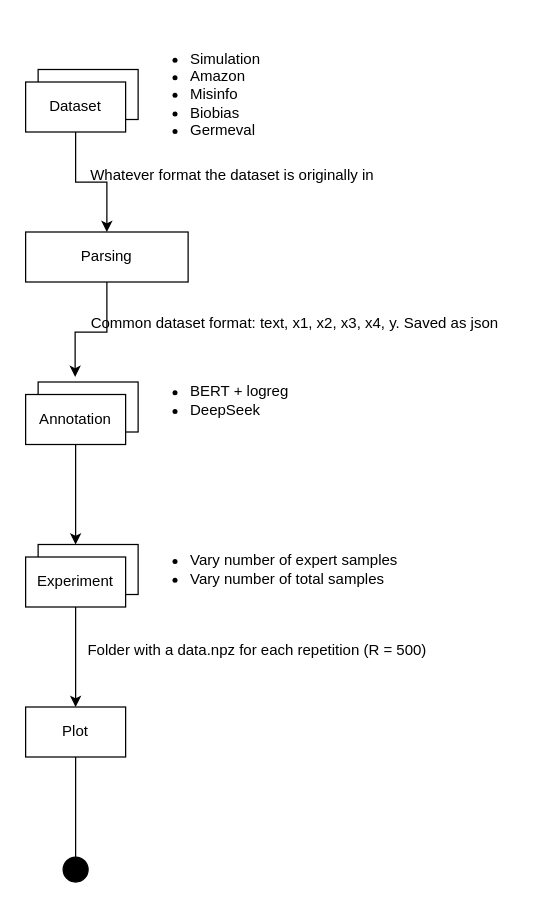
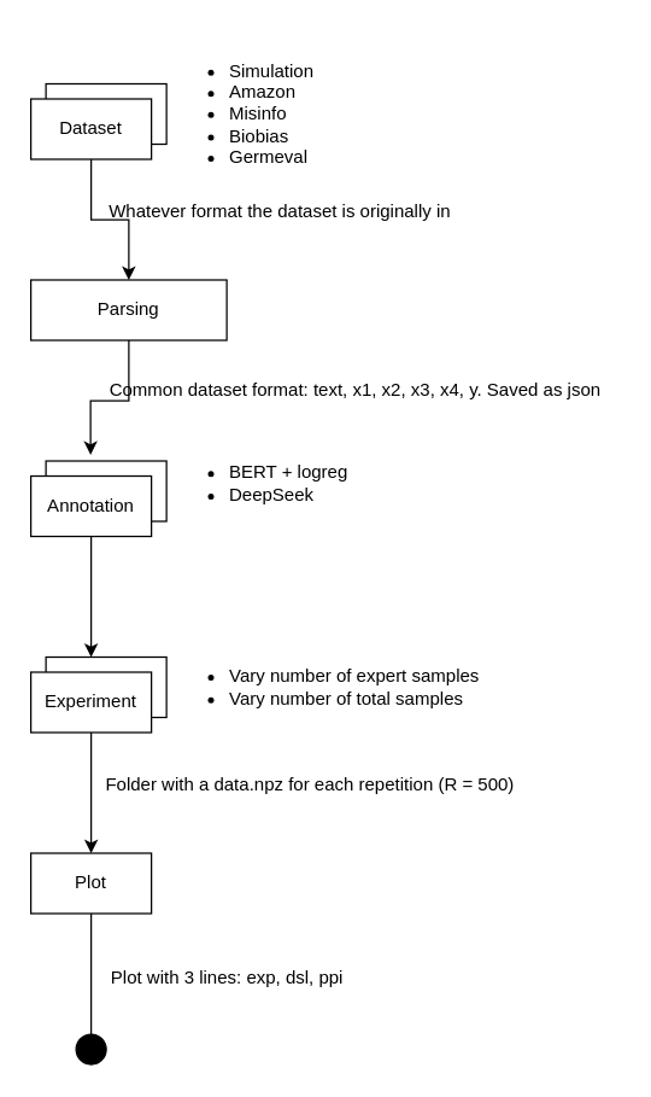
  <mxCell id="0" />
  <mxCell id="1" parent="0" />
  <mxCell id="2" value="Annotation" style="rounded=0;whiteSpace=wrap;html=1;" vertex="1" parent="1"><mxGeometry x="30" y="305" width="80" height="40" as="geometry" /></mxCell>
  <mxCell id="3" value="Experiment" style="rounded=0;whiteSpace=wrap;html=1;" vertex="1" parent="1"><mxGeometry x="30" y="435" width="80" height="40" as="geometry" /></mxCell>
  <mxCell id="4" value="Dataset" style="rounded=0;whiteSpace=wrap;html=1;shadow=0;" vertex="1" parent="1"><mxGeometry x="30" y="55" width="80" height="40" as="geometry" /></mxCell>
  <mxCell id="5" value="" style="edgeStyle=orthogonalEdgeStyle;rounded=0;orthogonalLoop=1;jettySize=auto;html=1;" edge="1" parent="1" source="6" target="7"><mxGeometry relative="1" as="geometry" /></mxCell>
  <mxCell id="6" value="Dataset" style="rounded=0;whiteSpace=wrap;html=1;" vertex="1" parent="1"><mxGeometry x="20" y="65" width="80" height="40" as="geometry" /></mxCell>
  <mxCell id="7" value="Parsing" style="rounded=0;whiteSpace=wrap;html=1;" vertex="1" parent="1"><mxGeometry x="20" y="185" width="130" height="40" as="geometry" /></mxCell>
  <mxCell id="8" value="Annotation" style="rounded=0;whiteSpace=wrap;html=1;" vertex="1" parent="1"><mxGeometry x="20" y="315" width="80" height="40" as="geometry" /></mxCell>
  <mxCell id="9" value="" style="edgeStyle=orthogonalEdgeStyle;rounded=0;orthogonalLoop=1;jettySize=auto;html=1;" edge="1" parent="1" source="10" target="12"><mxGeometry relative="1" as="geometry" /></mxCell>
  <mxCell id="10" value="Experiment" style="rounded=0;whiteSpace=wrap;html=1;" vertex="1" parent="1"><mxGeometry x="20" y="445" width="80" height="40" as="geometry" /></mxCell>
  <mxCell id="11" value="" style="edgeStyle=orthogonalEdgeStyle;rounded=0;orthogonalLoop=1;jettySize=auto;html=1;strokeColor=default;endArrow=none;startFill=0;" edge="1" parent="1" source="12" target="21"><mxGeometry relative="1" as="geometry" /></mxCell>
  <mxCell id="12" value="Plot" style="rounded=0;whiteSpace=wrap;html=1;" vertex="1" parent="1"><mxGeometry x="20" y="565" width="80" height="40" as="geometry" /></mxCell>
  <mxCell id="13" value="Whatever format the dataset is originally in" style="text;html=1;align=center;verticalAlign=middle;resizable=0;points=[];autosize=1;strokeColor=none;fillColor=none;" vertex="1" parent="1"><mxGeometry x="60" y="125" width="250" height="30" as="geometry" /></mxCell>
  <mxCell id="14" value="Common dataset format: text, x1, x2, x3, x4, y. Saved as json" style="text;html=1;align=center;verticalAlign=middle;resizable=0;points=[];autosize=1;strokeColor=none;fillColor=none;" vertex="1" parent="1"><mxGeometry x="60" y="243" width="350" height="30" as="geometry" /></mxCell>
  <mxCell id="15" value="Folder with a data.npz for each repetition (R = 500)" style="text;html=1;align=center;verticalAlign=middle;resizable=0;points=[];autosize=1;strokeColor=none;fillColor=none;" vertex="1" parent="1"><mxGeometry x="60" y="505" width="290" height="30" as="geometry" /></mxCell>
  <mxCell id="16" value="&lt;ul&gt;&lt;li&gt;&lt;span style=&quot;background-color: transparent; color: light-dark(rgb(0, 0, 0), rgb(255, 255, 255));&quot;&gt;Simulation&lt;/span&gt;&lt;/li&gt;&lt;li&gt;&lt;span style=&quot;background-color: transparent; color: light-dark(rgb(0, 0, 0), rgb(255, 255, 255));&quot;&gt;Amazon&lt;/span&gt;&lt;/li&gt;&lt;li&gt;&lt;span style=&quot;background-color: transparent; color: light-dark(rgb(0, 0, 0), rgb(255, 255, 255));&quot;&gt;Misinfo&lt;/span&gt;&lt;/li&gt;&lt;li&gt;&lt;span style=&quot;background-color: transparent; color: light-dark(rgb(0, 0, 0), rgb(255, 255, 255));&quot;&gt;Biobias&lt;/span&gt;&lt;/li&gt;&lt;li&gt;&lt;span style=&quot;background-color: transparent; color: light-dark(rgb(0, 0, 0), rgb(255, 255, 255));&quot;&gt;Germeval&lt;/span&gt;&lt;/li&gt;&lt;/ul&gt;" style="text;html=1;align=left;verticalAlign=middle;resizable=0;points=[];autosize=1;strokeColor=none;fillColor=none;" vertex="1" parent="1"><mxGeometry x="110" y="20" width="120" height="110" as="geometry" /></mxCell>
  <mxCell id="17" style="edgeStyle=orthogonalEdgeStyle;rounded=0;orthogonalLoop=1;jettySize=auto;html=1;exitX=0.5;exitY=1;exitDx=0;exitDy=0;entryX=0.375;entryY=0;entryDx=0;entryDy=0;entryPerimeter=0;" edge="1" parent="1" source="8" target="3"><mxGeometry relative="1" as="geometry" /></mxCell>
  <mxCell id="18" value="&lt;ul&gt;&lt;li&gt;Vary number of expert samples&lt;/li&gt;&lt;li&gt;Vary number of total samples&lt;/li&gt;&lt;/ul&gt;" style="text;html=1;align=left;verticalAlign=middle;resizable=0;points=[];autosize=1;strokeColor=none;fillColor=none;" vertex="1" parent="1"><mxGeometry x="110" y="420" width="230" height="70" as="geometry" /></mxCell>
  <mxCell id="19" style="edgeStyle=orthogonalEdgeStyle;rounded=0;orthogonalLoop=1;jettySize=auto;html=1;exitX=0.5;exitY=1;exitDx=0;exitDy=0;entryX=0.37;entryY=-0.102;entryDx=0;entryDy=0;entryPerimeter=0;" edge="1" parent="1" source="7" target="2"><mxGeometry relative="1" as="geometry" /></mxCell>
  <mxCell id="20" value="&lt;ul&gt;&lt;li&gt;BERT + logreg&lt;/li&gt;&lt;li&gt;DeepSeek&lt;/li&gt;&lt;/ul&gt;" style="text;html=1;align=left;verticalAlign=middle;resizable=0;points=[];autosize=1;strokeColor=none;fillColor=none;" vertex="1" parent="1"><mxGeometry x="110" y="285" width="140" height="70" as="geometry" /></mxCell>
  <mxCell id="21" value="" style="ellipse;whiteSpace=wrap;html=1;aspect=fixed;fillColor=#000000;" vertex="1" parent="1"><mxGeometry x="50" y="685" width="20" height="20" as="geometry" /></mxCell>
+ <mxCell id="22" value="Plot with 3 lines: exp, dsl, ppi" style="text;html=1;align=center;verticalAlign=middle;resizable=0;points=[];autosize=1;strokeColor=none;fillColor=none;" vertex="1" parent="1"><mxGeometry x="60" y="633" width="180" height="30" as="geometry" /></mxCell>
